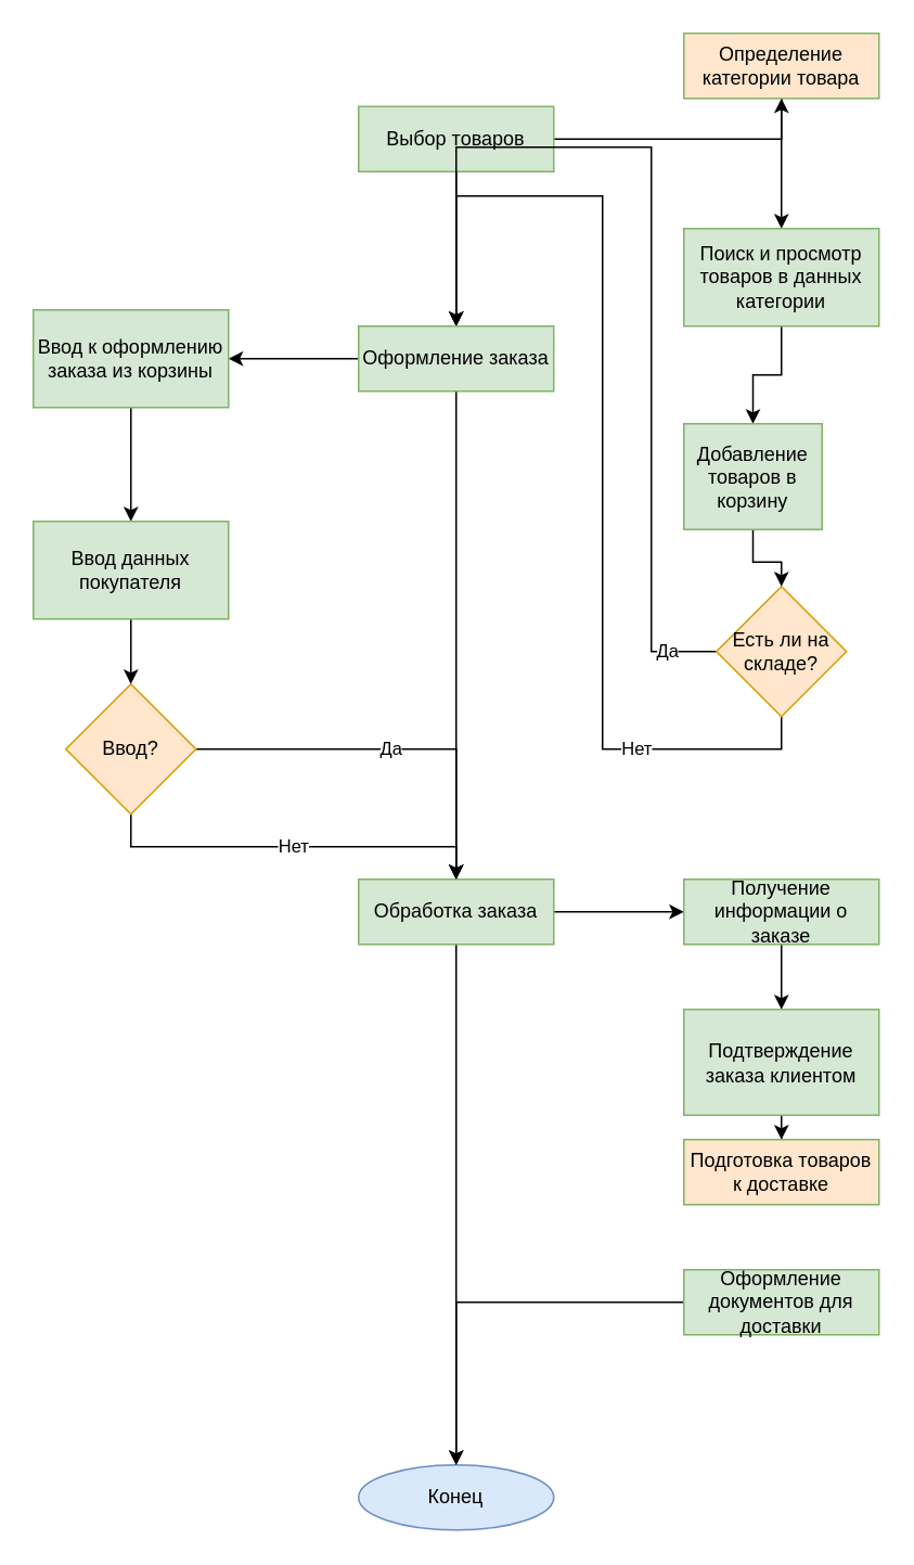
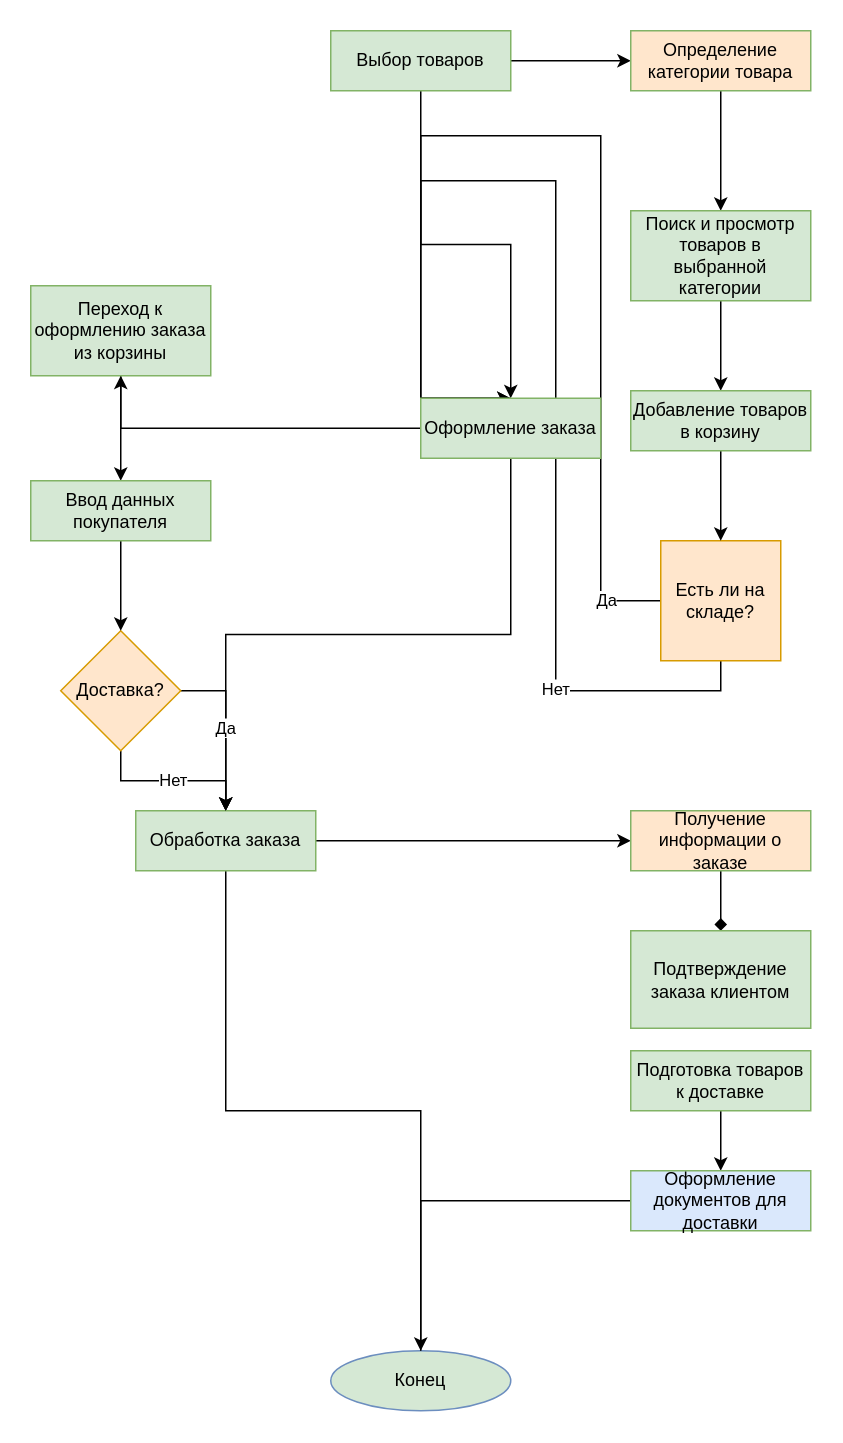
  <mxCell id="0" />
  <mxCell id="1" parent="0" />
  <mxCell id="2" style="edgeStyle=orthogonalEdgeStyle;rounded=0;orthogonalLoop=1;jettySize=auto;html=1;exitX=0.5;exitY=1;exitDx=0;exitDy=0;entryX=0.5;entryY=0;entryDx=0;entryDy=0;" edge="1" parent="1" source="4" target="11"><mxGeometry relative="1" as="geometry" /></mxCell>
  <mxCell id="3" value="" style="edgeStyle=orthogonalEdgeStyle;rounded=0;orthogonalLoop=1;jettySize=auto;html=1;" edge="1" parent="1" source="4" target="16"><mxGeometry relative="1" as="geometry" /></mxCell>
- <mxCell id="4" value="Выбор товаров" style="rounded=0;whiteSpace=wrap;html=1;fillColor=#d5e8d4;strokeColor=#82b366;" parent="1" vertex="1"><mxGeometry x="220" y="65" width="120" height="40" as="geometry" /></mxCell>
- <mxCell id="5" value="Конец" style="ellipse;whiteSpace=wrap;html=1;fillColor=#dae8fc;strokeColor=#6c8ebf;" parent="1" vertex="1"><mxGeometry x="220" y="900" width="120" height="40" as="geometry" /></mxCell>
+ <mxCell id="4" value="Выбор товаров" style="rounded=0;whiteSpace=wrap;html=1;fillColor=#d5e8d4;strokeColor=#82b366;" parent="1" vertex="1"><mxGeometry x="220" y="20" width="120" height="40" as="geometry" /></mxCell>
+ <mxCell id="5" value="Конец" style="ellipse;whiteSpace=wrap;html=1;fillColor=#d5e8d4;strokeColor=#6c8ebf;" parent="1" vertex="1"><mxGeometry x="220" y="900" width="120" height="40" as="geometry" /></mxCell>
  <mxCell id="6" value="Да" style="edgeStyle=orthogonalEdgeStyle;rounded=0;orthogonalLoop=1;jettySize=auto;html=1;exitX=0;exitY=0.5;exitDx=0;exitDy=0;entryX=0.5;entryY=0;entryDx=0;entryDy=0;" edge="1" parent="1" source="8" target="11"><mxGeometry x="-0.897" relative="1" as="geometry"><mxPoint x="280" y="90" as="targetPoint" /><Array as="points"><mxPoint x="400" y="400" /><mxPoint x="400" y="90" /><mxPoint x="280" y="90" /></Array><mxPoint as="offset" /></mxGeometry></mxCell>
  <mxCell id="7" value="Нет" style="edgeStyle=orthogonalEdgeStyle;rounded=0;orthogonalLoop=1;jettySize=auto;html=1;exitX=0.5;exitY=1;exitDx=0;exitDy=0;entryX=0.5;entryY=0;entryDx=0;entryDy=0;" edge="1" parent="1" source="8" target="11"><mxGeometry x="-0.658" relative="1" as="geometry"><Array as="points"><mxPoint x="480" y="460" /><mxPoint x="370" y="460" /><mxPoint x="370" y="120" /><mxPoint x="280" y="120" /></Array><mxPoint as="offset" /></mxGeometry></mxCell>
- <mxCell id="8" value="Есть ли на складе?" style="rhombus;whiteSpace=wrap;html=1;fillColor=#ffe6cc;strokeColor=#d79b00;" parent="1" vertex="1"><mxGeometry x="440" y="360" width="80" height="80" as="geometry" /></mxCell>
+ <mxCell id="8" value="Есть ли на складе?" style="whiteSpace=wrap;html=1;fillColor=#ffe6cc;strokeColor=#d79b00;rounded=0;" parent="1" vertex="1"><mxGeometry x="440" y="360" width="80" height="80" as="geometry" /></mxCell>
  <mxCell id="9" style="edgeStyle=orthogonalEdgeStyle;rounded=0;orthogonalLoop=1;jettySize=auto;html=1;exitX=0.5;exitY=1;exitDx=0;exitDy=0;entryX=0.5;entryY=0;entryDx=0;entryDy=0;" edge="1" parent="1" source="11" target="14"><mxGeometry relative="1" as="geometry" /></mxCell>
  <mxCell id="10" value="" style="edgeStyle=orthogonalEdgeStyle;rounded=0;orthogonalLoop=1;jettySize=auto;html=1;" edge="1" parent="1" source="11" target="25"><mxGeometry relative="1" as="geometry" /></mxCell>
- <mxCell id="11" value="Оформление заказа" style="rounded=0;whiteSpace=wrap;html=1;fillColor=#d5e8d4;strokeColor=#82b366;" vertex="1" parent="1"><mxGeometry x="220" y="200" width="120" height="40" as="geometry" /></mxCell>
+ <mxCell id="11" value="Оформление заказа" style="rounded=0;whiteSpace=wrap;html=1;fillColor=#d5e8d4;strokeColor=#82b366;" vertex="1" parent="1"><mxGeometry x="280" y="265" width="120" height="40" as="geometry" /></mxCell>
  <mxCell id="12" style="edgeStyle=orthogonalEdgeStyle;rounded=0;orthogonalLoop=1;jettySize=auto;html=1;exitX=0.5;exitY=1;exitDx=0;exitDy=0;entryX=0.5;entryY=0;entryDx=0;entryDy=0;" edge="1" parent="1" source="14" target="5"><mxGeometry relative="1" as="geometry" /></mxCell>
  <mxCell id="13" value="" style="edgeStyle=orthogonalEdgeStyle;rounded=0;orthogonalLoop=1;jettySize=auto;html=1;" edge="1" parent="1" source="14" target="29"><mxGeometry relative="1" as="geometry" /></mxCell>
- <mxCell id="14" value="Обработка заказа" style="rounded=0;whiteSpace=wrap;html=1;fillColor=#d5e8d4;strokeColor=#82b366;" vertex="1" parent="1"><mxGeometry x="220" y="540" width="120" height="40" as="geometry" /></mxCell>
+ <mxCell id="14" value="Обработка заказа" style="rounded=0;whiteSpace=wrap;html=1;fillColor=#d5e8d4;strokeColor=#82b366;" vertex="1" parent="1"><mxGeometry x="90" y="540" width="120" height="40" as="geometry" /></mxCell>
  <mxCell id="15" value="" style="edgeStyle=orthogonalEdgeStyle;rounded=0;orthogonalLoop=1;jettySize=auto;html=1;" edge="1" parent="1" source="16" target="18"><mxGeometry relative="1" as="geometry" /></mxCell>
  <mxCell id="16" value="Определение категории товара" style="whiteSpace=wrap;html=1;fillColor=#ffe6cc;strokeColor=#82b366;rounded=0;" vertex="1" parent="1"><mxGeometry x="420" y="20" width="120" height="40" as="geometry" /></mxCell>
  <mxCell id="17" value="" style="edgeStyle=orthogonalEdgeStyle;rounded=0;orthogonalLoop=1;jettySize=auto;html=1;" edge="1" parent="1" source="18" target="20"><mxGeometry relative="1" as="geometry" /></mxCell>
- <mxCell id="18" value="Поиск и просмотр товаров в данных категории" style="whiteSpace=wrap;html=1;fillColor=#d5e8d4;strokeColor=#82b366;rounded=0;" vertex="1" parent="1"><mxGeometry x="420" y="140" width="120" height="60" as="geometry" /></mxCell>
+ <mxCell id="18" value="Поиск и просмотр товаров в выбранной категории" style="whiteSpace=wrap;html=1;fillColor=#d5e8d4;strokeColor=#82b366;rounded=0;" vertex="1" parent="1"><mxGeometry x="420" y="140" width="120" height="60" as="geometry" /></mxCell>
  <mxCell id="19" value="" style="edgeStyle=orthogonalEdgeStyle;rounded=0;orthogonalLoop=1;jettySize=auto;html=1;" edge="1" parent="1" source="20" target="8"><mxGeometry relative="1" as="geometry" /></mxCell>
- <mxCell id="20" value="Добавление товаров в корзину" style="whiteSpace=wrap;html=1;fillColor=#d5e8d4;strokeColor=#82b366;rounded=0;" vertex="1" parent="1"><mxGeometry x="420" y="260" width="85" height="65" as="geometry" /></mxCell>
+ <mxCell id="20" value="Добавление товаров в корзину" style="whiteSpace=wrap;html=1;fillColor=#d5e8d4;strokeColor=#82b366;rounded=0;" vertex="1" parent="1"><mxGeometry x="420" y="260" width="120" height="40" as="geometry" /></mxCell>
  <mxCell id="21" value="Да" style="edgeStyle=orthogonalEdgeStyle;rounded=0;orthogonalLoop=1;jettySize=auto;html=1;exitX=1;exitY=0.5;exitDx=0;exitDy=0;entryX=0.5;entryY=0;entryDx=0;entryDy=0;" edge="1" parent="1" source="23" target="14"><mxGeometry relative="1" as="geometry" /></mxCell>
  <mxCell id="22" value="Нет" style="edgeStyle=orthogonalEdgeStyle;rounded=0;orthogonalLoop=1;jettySize=auto;html=1;exitX=0.5;exitY=1;exitDx=0;exitDy=0;entryX=0.5;entryY=0;entryDx=0;entryDy=0;" edge="1" parent="1" source="23" target="14"><mxGeometry relative="1" as="geometry" /></mxCell>
- <mxCell id="23" value="Ввод?" style="rhombus;whiteSpace=wrap;html=1;fillColor=#ffe6cc;strokeColor=#d79b00;" vertex="1" parent="1"><mxGeometry x="40" y="420" width="80" height="80" as="geometry" /></mxCell>
+ <mxCell id="23" value="Доставка?" style="rhombus;whiteSpace=wrap;html=1;fillColor=#ffe6cc;strokeColor=#d79b00;" vertex="1" parent="1"><mxGeometry x="40" y="420" width="80" height="80" as="geometry" /></mxCell>
  <mxCell id="24" value="" style="edgeStyle=orthogonalEdgeStyle;rounded=0;orthogonalLoop=1;jettySize=auto;html=1;" edge="1" parent="1" source="25" target="27"><mxGeometry relative="1" as="geometry" /></mxCell>
- <mxCell id="25" value="Ввод к оформлению заказа из корзины" style="whiteSpace=wrap;html=1;fillColor=#d5e8d4;strokeColor=#82b366;rounded=0;" vertex="1" parent="1"><mxGeometry x="20" y="190" width="120" height="60" as="geometry" /></mxCell>
+ <mxCell id="25" value="Переход к оформлению заказа из корзины" style="whiteSpace=wrap;html=1;fillColor=#d5e8d4;strokeColor=#82b366;rounded=0;" vertex="1" parent="1"><mxGeometry x="20" y="190" width="120" height="60" as="geometry" /></mxCell>
  <mxCell id="26" style="edgeStyle=orthogonalEdgeStyle;rounded=0;orthogonalLoop=1;jettySize=auto;html=1;exitX=0.5;exitY=1;exitDx=0;exitDy=0;entryX=0.5;entryY=0;entryDx=0;entryDy=0;" edge="1" parent="1" source="27" target="23"><mxGeometry relative="1" as="geometry" /></mxCell>
- <mxCell id="27" value="Ввод данных покупателя" style="whiteSpace=wrap;html=1;fillColor=#d5e8d4;strokeColor=#82b366;rounded=0;" vertex="1" parent="1"><mxGeometry x="20" y="320" width="120" height="60" as="geometry" /></mxCell>
- <mxCell id="28" value="" style="edgeStyle=orthogonalEdgeStyle;rounded=0;orthogonalLoop=1;jettySize=auto;html=1;" edge="1" parent="1" source="29" target="31"><mxGeometry relative="1" as="geometry" /></mxCell>
- <mxCell id="29" value="Получение информации о заказе" style="whiteSpace=wrap;html=1;fillColor=#d5e8d4;strokeColor=#82b366;rounded=0;" vertex="1" parent="1"><mxGeometry x="420" y="540" width="120" height="40" as="geometry" /></mxCell>
- <mxCell id="30" value="" style="edgeStyle=orthogonalEdgeStyle;rounded=0;orthogonalLoop=1;jettySize=auto;html=1;" edge="1" parent="1" source="31" target="33"><mxGeometry relative="1" as="geometry" /></mxCell>
+ <mxCell id="27" value="Ввод данных покупателя" style="whiteSpace=wrap;html=1;fillColor=#d5e8d4;strokeColor=#82b366;rounded=0;" vertex="1" parent="1"><mxGeometry x="20" y="320" width="120" height="40" as="geometry" /></mxCell>
+ <mxCell id="28" value="" style="edgeStyle=orthogonalEdgeStyle;rounded=0;orthogonalLoop=1;jettySize=auto;html=1;endArrow=diamond;" edge="1" parent="1" source="29" target="31"><mxGeometry relative="1" as="geometry" /></mxCell>
+ <mxCell id="29" value="Получение информации о заказе" style="whiteSpace=wrap;html=1;fillColor=#ffe6cc;strokeColor=#82b366;rounded=0;" vertex="1" parent="1"><mxGeometry x="420" y="540" width="120" height="40" as="geometry" /></mxCell>
  <mxCell id="31" value="Подтверждение заказа клиентом" style="whiteSpace=wrap;html=1;fillColor=#d5e8d4;strokeColor=#82b366;rounded=0;" vertex="1" parent="1"><mxGeometry x="420" y="620" width="120" height="65" as="geometry" /></mxCell>
- <mxCell id="33" value="Подготовка товаров к доставке" style="whiteSpace=wrap;html=1;fillColor=#ffe6cc;strokeColor=#82b366;rounded=0;" vertex="1" parent="1"><mxGeometry x="420" y="700" width="120" height="40" as="geometry" /></mxCell>
- <mxCell id="34" style="edgeStyle=orthogonalEdgeStyle;rounded=0;orthogonalLoop=1;jettySize=auto;html=1;exitX=0;exitY=0.5;exitDx=0;exitDy=0;entryX=0.5;entryY=0;entryDx=0;entryDy=0;" edge="1" parent="1" source="35" target="5"><mxGeometry relative="1" as="geometry" /></mxCell>
- <mxCell id="35" value="Оформление документов для доставки" style="whiteSpace=wrap;html=1;fillColor=#d5e8d4;strokeColor=#82b366;rounded=0;" vertex="1" parent="1"><mxGeometry x="420" y="780" width="120" height="40" as="geometry" /></mxCell>
+ <mxCell id="32" value="" style="edgeStyle=orthogonalEdgeStyle;rounded=0;orthogonalLoop=1;jettySize=auto;html=1;" edge="1" parent="1" source="33" target="35"><mxGeometry relative="1" as="geometry" /></mxCell>
+ <mxCell id="33" value="Подготовка товаров к доставке" style="whiteSpace=wrap;html=1;fillColor=#d5e8d4;strokeColor=#82b366;rounded=0;" vertex="1" parent="1"><mxGeometry x="420" y="700" width="120" height="40" as="geometry" /></mxCell>
+ <mxCell id="34" style="edgeStyle=orthogonalEdgeStyle;rounded=0;orthogonalLoop=1;jettySize=auto;html=1;exitX=0;exitY=0.5;exitDx=0;exitDy=0;entryX=0.5;entryY=0;entryDx=0;entryDy=0;endArrow=none;" edge="1" parent="1" source="35" target="5"><mxGeometry relative="1" as="geometry" /></mxCell>
+ <mxCell id="35" value="Оформление документов для доставки" style="whiteSpace=wrap;html=1;fillColor=#dae8fc;strokeColor=#82b366;rounded=0;" vertex="1" parent="1"><mxGeometry x="420" y="780" width="120" height="40" as="geometry" /></mxCell>
